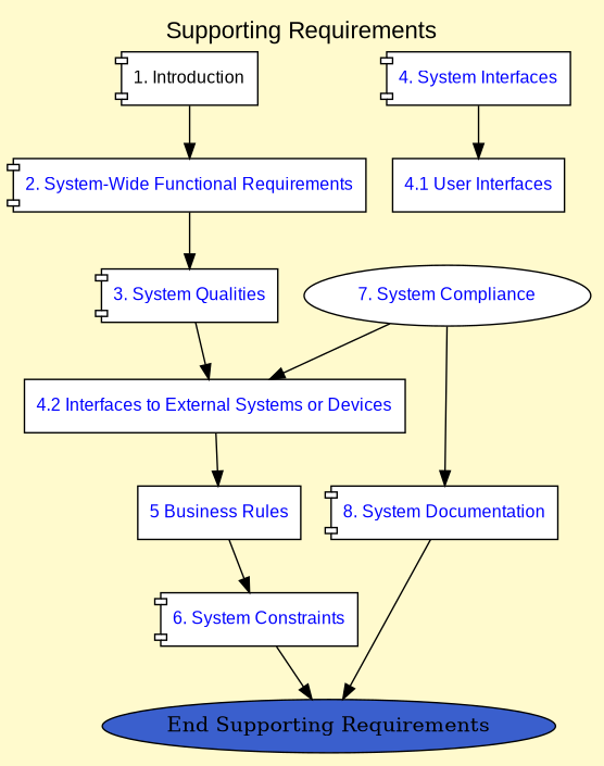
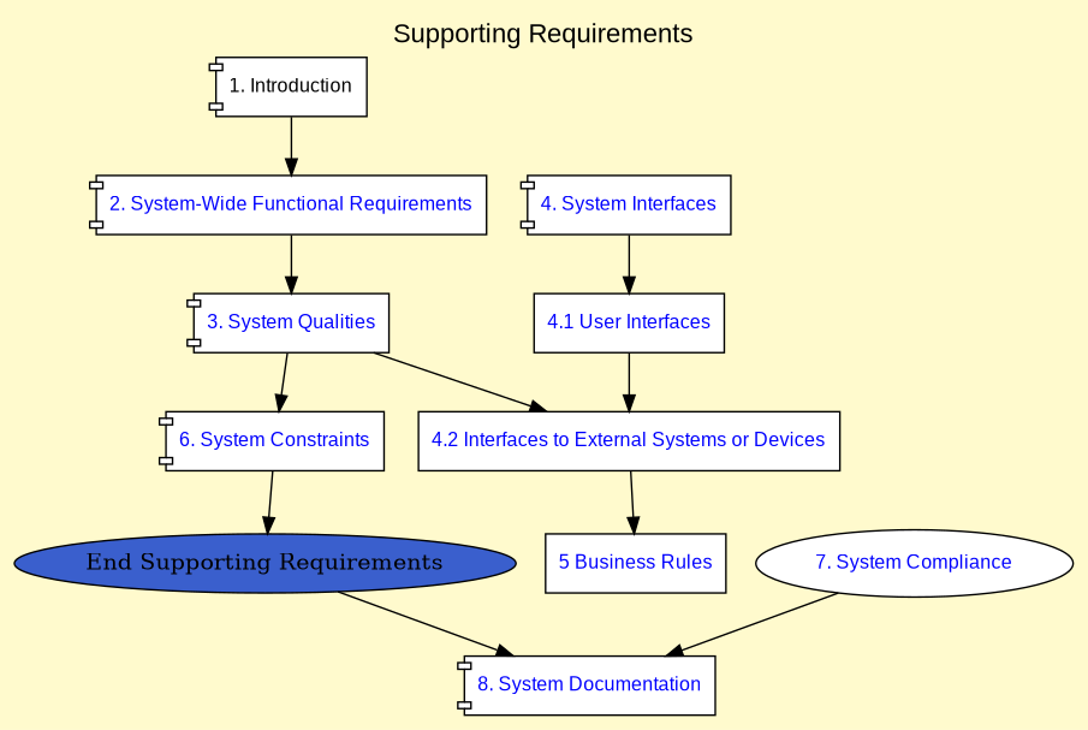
  digraph {
    bgcolor=lemonchiffon
    fontname=Arial
    fontsize=16
    label="Supporting Requirements"
    labelloc=t
    node [fillcolor=white fontname=Arial fontsize=12 margin="0.11,0.11" shape=component style=filled fontcolor=blue]
    edge [style=solid]
    n1 [label="1. Introduction" fontcolor=""]
    n2 [label="2. System-Wide Functional Requirements"]
    n3 [label="3. System Qualities"]
    n4 [label="4.2 Interfaces to External Systems or Devices" shape=box]
    n5 [label="4. System Interfaces"]
    n6 [label="4.1 User Interfaces" shape=box]
    n7 [label="5 Business Rules" shape=box]
    n8 [label="6. System Constraints"]
    n9 [fillcolor=royalblue3 label="End Supporting Requirements" shape=ellipse fontname="" fontsize="" margin="" fontcolor=""]
    n10 [label="7. System Compliance" shape=ellipse]
    n11 [label="8. System Documentation"]
    n1 -> n2
    n2 -> n3
    n3 -> n4
    n4 -> n7
    n5 -> n6
-   n10 -> n4
-   n7 -> n8
+   n6 -> n4
+   n3 -> n8
    n8 -> n9
    n10 -> n11
-   n11 -> n9
+   n9 -> n11
  }
